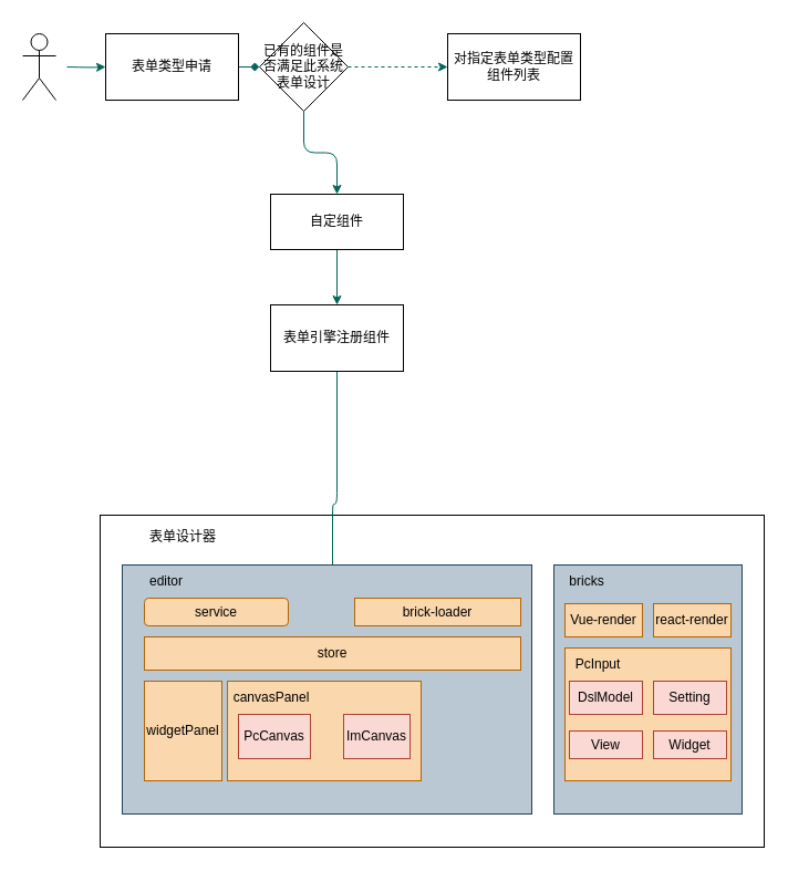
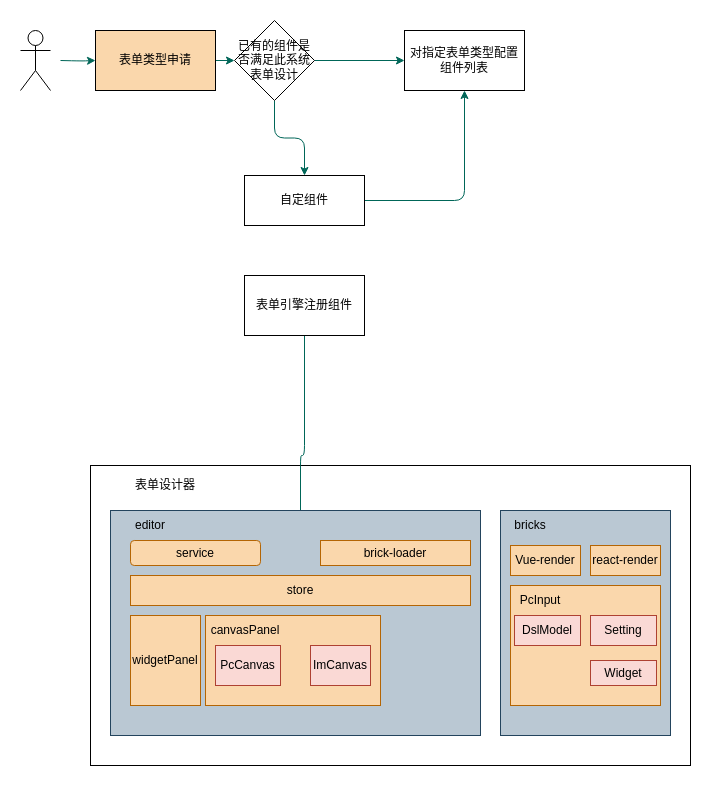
  <mxCell id="0" />
  <mxCell id="1" parent="0" />
  <mxCell id="2" value="" style="rounded=0;whiteSpace=wrap;html=1;sketch=0;fontColor=default;strokeColor=default;fillColor=default;" vertex="1" parent="1"><mxGeometry x="90" y="465" width="600" height="300" as="geometry" /></mxCell>
  <mxCell id="3" value="" style="rounded=0;whiteSpace=wrap;html=1;sketch=0;strokeColor=#23445d;fillColor=#bac8d3;fontColor=default;" vertex="1" parent="1"><mxGeometry x="500" y="510" width="170" height="225" as="geometry" /></mxCell>
  <mxCell id="4" value="" style="rounded=0;whiteSpace=wrap;html=1;sketch=0;strokeColor=#b46504;fillColor=#fad7ac;fontColor=default;" vertex="1" parent="1"><mxGeometry x="510" y="585" width="150" height="115" as="geometry" /></mxCell>
  <mxCell id="5" value="" style="rounded=0;whiteSpace=wrap;html=1;sketch=0;strokeColor=#b46504;fillColor=#fad7ac;fontColor=default;" vertex="1" parent="1"><mxGeometry x="510" y="585" width="150" height="120" as="geometry" /></mxCell>
  <mxCell id="6" value="" style="edgeStyle=orthogonalEdgeStyle;curved=0;rounded=1;sketch=0;orthogonalLoop=1;jettySize=auto;html=1;fontColor=default;strokeColor=#006658;fillColor=#21C0A5;" edge="1" parent="1" target="8"><mxGeometry relative="1" as="geometry"><mxPoint x="60" y="60" as="sourcePoint" /></mxGeometry></mxCell>
- <mxCell id="7" style="edgeStyle=orthogonalEdgeStyle;curved=0;rounded=1;sketch=0;orthogonalLoop=1;jettySize=auto;html=1;exitX=1;exitY=0.5;exitDx=0;exitDy=0;entryX=0;entryY=0.5;entryDx=0;entryDy=0;fontColor=default;strokeColor=#006658;fillColor=#21C0A5;endArrow=diamond;" edge="1" parent="1" source="8" target="12"><mxGeometry relative="1" as="geometry" /></mxCell>
- <mxCell id="8" value="表单类型申请" style="whiteSpace=wrap;html=1;rounded=0;sketch=0;" vertex="1" parent="1"><mxGeometry x="95" y="30" width="120" height="60" as="geometry" /></mxCell>
+ <mxCell id="7" style="edgeStyle=orthogonalEdgeStyle;curved=0;rounded=1;sketch=0;orthogonalLoop=1;jettySize=auto;html=1;exitX=1;exitY=0.5;exitDx=0;exitDy=0;entryX=0;entryY=0.5;entryDx=0;entryDy=0;fontColor=default;strokeColor=#006658;fillColor=#21C0A5;" edge="1" parent="1" source="8" target="12"><mxGeometry relative="1" as="geometry" /></mxCell>
+ <mxCell id="8" value="表单类型申请" style="whiteSpace=wrap;html=1;rounded=0;sketch=0;fillColor=#fad7ac;" vertex="1" parent="1"><mxGeometry x="95" y="30" width="120" height="60" as="geometry" /></mxCell>
  <mxCell id="9" value="" style="shape=umlActor;verticalLabelPosition=bottom;verticalAlign=top;html=1;outlineConnect=0;rounded=0;sketch=0;fontColor=default;strokeColor=default;fillColor=default;" vertex="1" parent="1"><mxGeometry x="20" y="30" width="30" height="60" as="geometry" /></mxCell>
  <mxCell id="10" value="" style="edgeStyle=orthogonalEdgeStyle;curved=0;rounded=1;sketch=0;orthogonalLoop=1;jettySize=auto;html=1;fontColor=default;strokeColor=#006658;fillColor=#21C0A5;" edge="1" parent="1" source="12" target="14"><mxGeometry relative="1" as="geometry" /></mxCell>
- <mxCell id="11" value="" style="edgeStyle=orthogonalEdgeStyle;curved=0;rounded=1;sketch=0;orthogonalLoop=1;jettySize=auto;html=1;fontColor=default;strokeColor=#006658;fillColor=#21C0A5;dashed=1;" edge="1" parent="1" source="12" target="15"><mxGeometry relative="1" as="geometry" /></mxCell>
+ <mxCell id="11" value="" style="edgeStyle=orthogonalEdgeStyle;curved=0;rounded=1;sketch=0;orthogonalLoop=1;jettySize=auto;html=1;fontColor=default;strokeColor=#006658;fillColor=#21C0A5;" edge="1" parent="1" source="12" target="15"><mxGeometry relative="1" as="geometry" /></mxCell>
  <mxCell id="12" value="已有的组件是否满足此系统表单设计" style="rhombus;whiteSpace=wrap;html=1;rounded=0;sketch=0;fontColor=default;strokeColor=default;fillColor=default;" vertex="1" parent="1"><mxGeometry x="234" y="20" width="80" height="80" as="geometry" /></mxCell>
- <mxCell id="13" value="" style="edgeStyle=orthogonalEdgeStyle;curved=0;rounded=1;sketch=0;orthogonalLoop=1;jettySize=auto;html=1;fontColor=default;strokeColor=#006658;fillColor=#21C0A5;" edge="1" parent="1" source="14" target="17"><mxGeometry relative="1" as="geometry" /></mxCell>
+ <mxCell id="13" value="" style="edgeStyle=orthogonalEdgeStyle;curved=0;rounded=1;sketch=0;orthogonalLoop=1;jettySize=auto;html=1;fontColor=default;strokeColor=#006658;fillColor=#21C0A5;" edge="1" parent="1" source="14" target="15"><mxGeometry relative="1" as="geometry" /></mxCell>
  <mxCell id="14" value="自定组件" style="whiteSpace=wrap;html=1;rounded=0;sketch=0;fillColor=default;strokeColor=default;fontColor=default;" vertex="1" parent="1"><mxGeometry x="244" y="175" width="120" height="50" as="geometry" /></mxCell>
  <mxCell id="15" value="对指定表单类型配置组件列表" style="whiteSpace=wrap;html=1;rounded=0;sketch=0;fillColor=default;strokeColor=default;fontColor=default;" vertex="1" parent="1"><mxGeometry x="404" y="30" width="120" height="60" as="geometry" /></mxCell>
  <mxCell id="16" style="edgeStyle=orthogonalEdgeStyle;curved=0;rounded=1;sketch=0;orthogonalLoop=1;jettySize=auto;html=1;fontColor=default;strokeColor=#006658;fillColor=#21C0A5;" edge="1" parent="1" source="17" target="23"><mxGeometry relative="1" as="geometry" /></mxCell>
  <mxCell id="17" value="表单引擎注册组件" style="whiteSpace=wrap;html=1;rounded=0;sketch=0;fillColor=default;strokeColor=default;fontColor=default;" vertex="1" parent="1"><mxGeometry x="244" y="275" width="120" height="60" as="geometry" /></mxCell>
  <mxCell id="18" value="表单设计器" style="text;html=1;strokeColor=none;fillColor=none;align=center;verticalAlign=middle;whiteSpace=wrap;rounded=0;sketch=0;fontColor=default;" vertex="1" parent="1"><mxGeometry x="120" y="475" width="90" height="20" as="geometry" /></mxCell>
  <mxCell id="19" value="" style="rounded=0;whiteSpace=wrap;html=1;sketch=0;strokeColor=#23445d;fillColor=#bac8d3;fontColor=default;" vertex="1" parent="1"><mxGeometry x="110" y="510" width="370" height="225" as="geometry" /></mxCell>
  <mxCell id="20" value="editor" style="text;html=1;strokeColor=none;fillColor=none;align=center;verticalAlign=middle;whiteSpace=wrap;rounded=0;sketch=0;fontColor=default;" vertex="1" parent="1"><mxGeometry x="120" y="510" width="60" height="30" as="geometry" /></mxCell>
  <mxCell id="21" value="bricks" style="text;html=1;strokeColor=none;fillColor=none;align=center;verticalAlign=middle;whiteSpace=wrap;rounded=0;sketch=0;fontColor=default;" vertex="1" parent="1"><mxGeometry x="500" y="510" width="60" height="30" as="geometry" /></mxCell>
  <mxCell id="22" value="brick-loader" style="rounded=0;whiteSpace=wrap;html=1;sketch=0;strokeColor=#b46504;fillColor=#fad7ac;fontColor=default;" vertex="1" parent="1"><mxGeometry x="320" y="540" width="150" height="25" as="geometry" /></mxCell>
  <mxCell id="23" value="store" style="rounded=0;whiteSpace=wrap;html=1;sketch=0;strokeColor=#b46504;fillColor=#fad7ac;fontColor=default;" vertex="1" parent="1"><mxGeometry x="130" y="575" width="340" height="30" as="geometry" /></mxCell>
  <mxCell id="24" value="widgetPanel" style="rounded=0;whiteSpace=wrap;html=1;sketch=0;strokeColor=#b46504;fillColor=#fad7ac;fontColor=default;" vertex="1" parent="1"><mxGeometry x="130" y="615" width="70" height="90" as="geometry" /></mxCell>
  <mxCell id="25" value="" style="rounded=0;whiteSpace=wrap;html=1;sketch=0;strokeColor=#b46504;fillColor=#fad7ac;fontColor=default;" vertex="1" parent="1"><mxGeometry x="205" y="615" width="175" height="90" as="geometry" /></mxCell>
  <mxCell id="26" value="service" style="whiteSpace=wrap;html=1;sketch=0;strokeColor=#b46504;fillColor=#fad7ac;fontColor=default;rounded=1;" vertex="1" parent="1"><mxGeometry x="130" y="540" width="130" height="25" as="geometry" /></mxCell>
  <mxCell id="27" value="PcCanvas" style="rounded=0;whiteSpace=wrap;html=1;sketch=0;strokeColor=#ae4132;fillColor=#fad9d5;" vertex="1" parent="1"><mxGeometry x="215" y="645" width="65" height="40" as="geometry" /></mxCell>
  <mxCell id="28" value="ImCanvas" style="rounded=0;whiteSpace=wrap;html=1;sketch=0;strokeColor=#ae4132;fillColor=#fad9d5;fontColor=default;" vertex="1" parent="1"><mxGeometry x="310" y="645" width="60" height="40" as="geometry" /></mxCell>
  <mxCell id="29" value="canvasPanel" style="text;html=1;strokeColor=none;fillColor=none;align=center;verticalAlign=middle;whiteSpace=wrap;rounded=0;sketch=0;fontColor=default;" vertex="1" parent="1"><mxGeometry x="215" y="615" width="60" height="30" as="geometry" /></mxCell>
  <mxCell id="30" value="Vue-render" style="rounded=0;whiteSpace=wrap;html=1;sketch=0;strokeColor=#b46504;fillColor=#fad7ac;fontColor=default;" vertex="1" parent="1"><mxGeometry x="510" y="545" width="70" height="30" as="geometry" /></mxCell>
  <mxCell id="31" value="react-render" style="rounded=0;whiteSpace=wrap;html=1;sketch=0;strokeColor=#b46504;fillColor=#fad7ac;fontColor=default;" vertex="1" parent="1"><mxGeometry x="590" y="545" width="70" height="30" as="geometry" /></mxCell>
  <mxCell id="32" value="DslModel" style="rounded=0;whiteSpace=wrap;html=1;sketch=0;strokeColor=#ae4132;fillColor=#fad9d5;fontColor=default;" vertex="1" parent="1"><mxGeometry x="514" y="615" width="66" height="30" as="geometry" /></mxCell>
  <mxCell id="33" value="Setting" style="rounded=0;whiteSpace=wrap;html=1;sketch=0;strokeColor=#ae4132;fillColor=#fad9d5;fontColor=default;" vertex="1" parent="1"><mxGeometry x="590" y="615" width="66" height="30" as="geometry" /></mxCell>
- <mxCell id="34" value="View" style="rounded=0;whiteSpace=wrap;html=1;sketch=0;strokeColor=#ae4132;fillColor=#fad9d5;fontColor=default;" vertex="1" parent="1"><mxGeometry x="514" y="660" width="66" height="25" as="geometry" /></mxCell>
  <mxCell id="35" value="PcInput" style="text;html=1;strokeColor=none;fillColor=none;align=center;verticalAlign=middle;whiteSpace=wrap;rounded=0;sketch=0;fontColor=default;" vertex="1" parent="1"><mxGeometry x="510" y="585" width="60" height="30" as="geometry" /></mxCell>
  <mxCell id="36" value="Widget" style="rounded=0;whiteSpace=wrap;html=1;sketch=0;strokeColor=#ae4132;fillColor=#fad9d5;fontColor=default;" vertex="1" parent="1"><mxGeometry x="590" y="660" width="66" height="25" as="geometry" /></mxCell>
